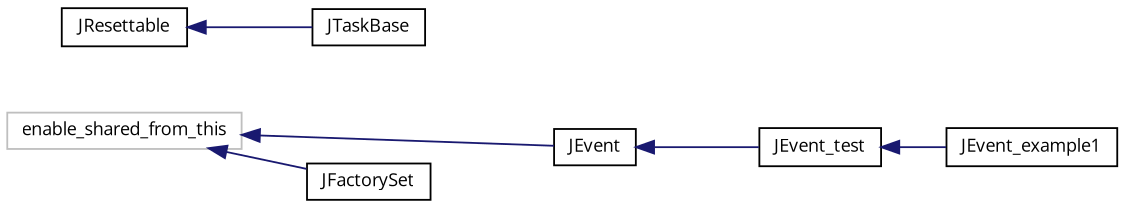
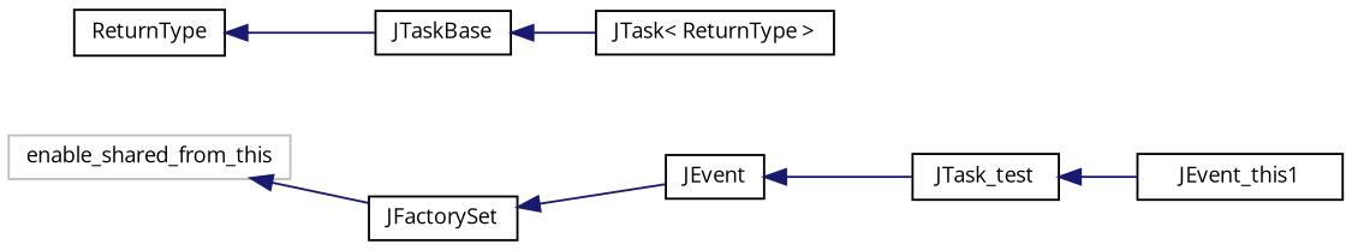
  digraph {
    fontname="Open Sans"
    rankdir=LR
    node [color=black fillcolor=white fontname="Open Sans" fontsize=10 shape=record style=filled]
    edge [color=midnightblue dir=back fontname="Open Sans" fontsize=10 labelfontname=Helvetica labelfontsize=10 style=solid]
    n1 [color=grey75 height=0.2 label=enable_shared_from_this width=0.4]
    n2 [height=0.2 label=JEvent width=0.4]
    n3 [height=0.2 label=JFactorySet width=0.4]
-   n4 [height=0.2 label=JEvent_test width=0.4]
-   n5 [height=0.2 label=JEvent_example1 width=0.4]
-   n6 [height=0.2 label=JResettable width=0.4]
+   n4 [height=0.2 label=JTask_test width=0.4]
+   n5 [height=0.2 label=JEvent_this1 width=0.4]
+   n6 [height=0.2 label=ReturnType width=0.4]
    n7 [height=0.2 label=JTaskBase width=0.4]
-   n1 -> n2
+   n8 [height=0.2 label="JTask\< ReturnType \>" width=0.4]
+   n3 -> n2
    n1 -> n3
    n2 -> n4
    n4 -> n5
    n6 -> n7
+   n7 -> n8
  }
